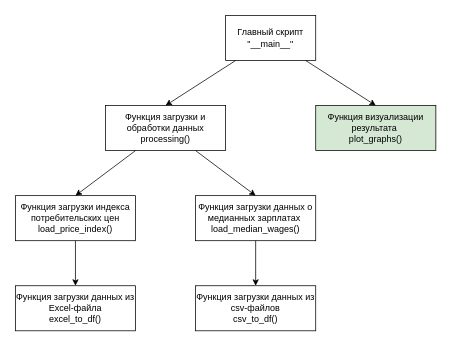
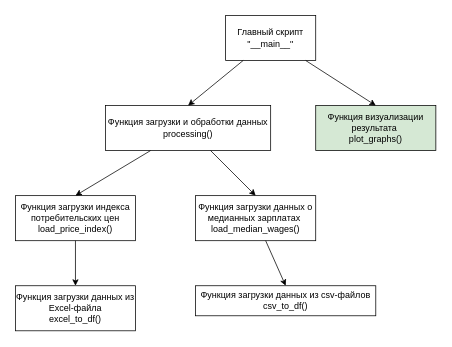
  <mxCell id="0" />
  <mxCell id="1" parent="0" />
  <mxCell id="2" value="Главный скрипт&lt;div&gt;&quot;__main__&quot;&lt;/div&gt;" style="rounded=0;whiteSpace=wrap;html=1;" vertex="1" parent="1"><mxGeometry x="300" y="20" width="120" height="60" as="geometry" /></mxCell>
- <mxCell id="3" value="Функция загрузки и обработки данных&lt;div&gt;processing()&lt;/div&gt;" style="rounded=0;whiteSpace=wrap;html=1;" vertex="1" parent="1"><mxGeometry x="140" y="140" width="160" height="60" as="geometry" /></mxCell>
+ <mxCell id="3" value="Функция загрузки и обработки данных&lt;div&gt;processing()&lt;/div&gt;" style="rounded=0;whiteSpace=wrap;html=1;" vertex="1" parent="1"><mxGeometry x="140" y="140" width="220" height="60" as="geometry" /></mxCell>
  <mxCell id="4" value="Функция визуализации результата&amp;nbsp;&lt;br&gt;plot_graphs()" style="rounded=0;whiteSpace=wrap;html=1;fillColor=#d5e8d4;" vertex="1" parent="1"><mxGeometry x="420" y="140" width="160" height="60" as="geometry" /></mxCell>
  <mxCell id="5" value="Функция загрузки индекса потребительских цен load_price_index()" style="rounded=0;whiteSpace=wrap;html=1;" vertex="1" parent="1"><mxGeometry x="20" y="260" width="160" height="60" as="geometry" /></mxCell>
  <mxCell id="6" value="Функция загрузки данных из Excel-файла&lt;br&gt;excel_to_df()" style="rounded=0;whiteSpace=wrap;html=1;" vertex="1" parent="1"><mxGeometry x="20" y="380" width="160" height="60" as="geometry" /></mxCell>
  <mxCell id="7" value="Функция загрузки данных о медианных зарплатах&amp;nbsp;&lt;br&gt;load_median_wages()" style="rounded=0;whiteSpace=wrap;html=1;" vertex="1" parent="1"><mxGeometry x="260" y="260" width="160" height="60" as="geometry" /></mxCell>
- <mxCell id="8" value="Функция загрузки данных из csv-файлов&lt;br&gt;csv_to_df()" style="rounded=0;whiteSpace=wrap;html=1;" vertex="1" parent="1"><mxGeometry x="260" y="380" width="160" height="60" as="geometry" /></mxCell>
+ <mxCell id="8" value="Функция загрузки данных из csv-файлов&lt;br&gt;csv_to_df()" style="rounded=0;whiteSpace=wrap;html=1;" vertex="1" parent="1"><mxGeometry x="260" y="380" width="240" height="40" as="geometry" /></mxCell>
  <mxCell id="9" value="" style="endArrow=classic;html=1;rounded=0;entryX=0.5;entryY=0;entryDx=0;entryDy=0;" edge="1" parent="1" source="2" target="3"><mxGeometry width="50" height="50" relative="1" as="geometry"><mxPoint x="120" y="100" as="sourcePoint" /><mxPoint x="170" y="50" as="targetPoint" /></mxGeometry></mxCell>
  <mxCell id="10" value="" style="endArrow=classic;html=1;rounded=0;entryX=0.5;entryY=0;entryDx=0;entryDy=0;" edge="1" parent="1" source="3" target="5"><mxGeometry width="50" height="50" relative="1" as="geometry"><mxPoint x="323" y="90" as="sourcePoint" /><mxPoint x="230" y="150" as="targetPoint" /></mxGeometry></mxCell>
  <mxCell id="11" value="" style="endArrow=classic;html=1;rounded=0;entryX=0.5;entryY=0;entryDx=0;entryDy=0;" edge="1" parent="1" source="5" target="6"><mxGeometry width="50" height="50" relative="1" as="geometry"><mxPoint x="190" y="210" as="sourcePoint" /><mxPoint x="110" y="270" as="targetPoint" /></mxGeometry></mxCell>
  <mxCell id="12" value="" style="endArrow=classic;html=1;rounded=0;entryX=0.5;entryY=0;entryDx=0;entryDy=0;" edge="1" parent="1" source="7" target="8"><mxGeometry width="50" height="50" relative="1" as="geometry"><mxPoint x="110" y="330" as="sourcePoint" /><mxPoint x="110" y="390" as="targetPoint" /></mxGeometry></mxCell>
  <mxCell id="13" value="" style="endArrow=classic;html=1;rounded=0;entryX=0.5;entryY=0;entryDx=0;entryDy=0;" edge="1" parent="1" source="3" target="7"><mxGeometry width="50" height="50" relative="1" as="geometry"><mxPoint x="350" y="330" as="sourcePoint" /><mxPoint x="350" y="390" as="targetPoint" /></mxGeometry></mxCell>
  <mxCell id="14" value="" style="endArrow=classic;html=1;rounded=0;entryX=0.5;entryY=0;entryDx=0;entryDy=0;" edge="1" parent="1" source="2" target="4"><mxGeometry width="50" height="50" relative="1" as="geometry"><mxPoint x="323" y="90" as="sourcePoint" /><mxPoint x="230" y="150" as="targetPoint" /></mxGeometry></mxCell>
